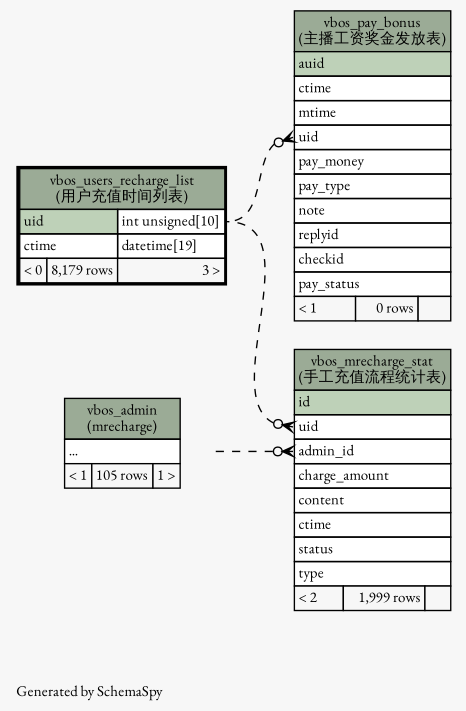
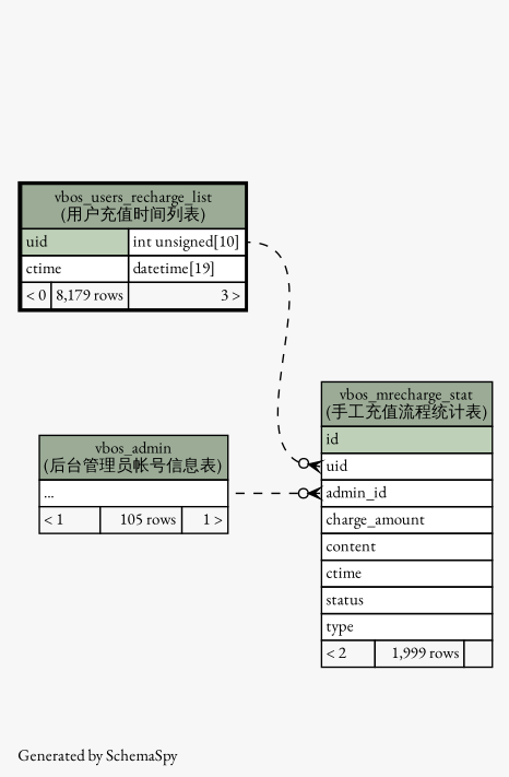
  digraph {
    bgcolor="#f7f7f7"
    fontname="EB Garamond"
    fontsize=11
    label="\nGenerated by SchemaSpy"
    labeljust=l
    nodesep=0.18
    rankdir=RL
    ranksep=0.46
    node [fontname="EB Garamond" fontsize=11 shape=plaintext]
    edge [arrowhead=none arrowsize=0.8 arrowtail=crowodot dir=back fontname="EB Garamond" headport="uid.type:e" style=dashed tailport="uid:w"]
    n1 [label=<     <TABLE BORDER="0" CELLBORDER="1" CELLSPACING="0" BGCOLOR="#ffffff">       <TR><TD COLSPAN="3" BGCOLOR="#9bab96" ALIGN="CENTER">vbos_mrecharge_stat<br/>(手工充值流程统计表)</TD></TR>       <TR><TD PORT="id" COLSPAN="3" BGCOLOR="#bed1b8" ALIGN="LEFT">id</TD></TR>       <TR><TD PORT="uid" COLSPAN="3" ALIGN="LEFT">uid</TD></TR>       <TR><TD PORT="admin_id" COLSPAN="3" ALIGN="LEFT">admin_id</TD></TR>       <TR><TD PORT="charge_amount" COLSPAN="3" ALIGN="LEFT">charge_amount</TD></TR>       <TR><TD PORT="content" COLSPAN="3" ALIGN="LEFT">content</TD></TR>       <TR><TD PORT="ctime" COLSPAN="3" ALIGN="LEFT">ctime</TD></TR>       <TR><TD PORT="status" COLSPAN="3" ALIGN="LEFT">status</TD></TR>       <TR><TD PORT="type" COLSPAN="3" ALIGN="LEFT">type</TD></TR>       <TR><TD ALIGN="LEFT" BGCOLOR="#f7f7f7">&lt; 2</TD><TD ALIGN="RIGHT" BGCOLOR="#f7f7f7">1,999 rows</TD><TD ALIGN="RIGHT" BGCOLOR="#f7f7f7">  </TD></TR>     </TABLE>>]
-   n2 [label=<     <TABLE BORDER="0" CELLBORDER="1" CELLSPACING="0" BGCOLOR="#ffffff">       <TR><TD COLSPAN="3" BGCOLOR="#9bab96" ALIGN="CENTER">vbos_admin<br/>(mrecharge)</TD></TR>       <TR><TD PORT="elipses" COLSPAN="3" ALIGN="LEFT">...</TD></TR>       <TR><TD ALIGN="LEFT" BGCOLOR="#f7f7f7">&lt; 1</TD><TD ALIGN="RIGHT" BGCOLOR="#f7f7f7">105 rows</TD><TD ALIGN="RIGHT" BGCOLOR="#f7f7f7">1 &gt;</TD></TR>     </TABLE>>]
+   n2 [label=<     <TABLE BORDER="0" CELLBORDER="1" CELLSPACING="0" BGCOLOR="#ffffff">       <TR><TD COLSPAN="3" BGCOLOR="#9bab96" ALIGN="CENTER">vbos_admin<br/>(后台管理员帐号信息表)</TD></TR>       <TR><TD PORT="elipses" COLSPAN="3" ALIGN="LEFT">...</TD></TR>       <TR><TD ALIGN="LEFT" BGCOLOR="#f7f7f7">&lt; 1</TD><TD ALIGN="RIGHT" BGCOLOR="#f7f7f7">105 rows</TD><TD ALIGN="RIGHT" BGCOLOR="#f7f7f7">1 &gt;</TD></TR>     </TABLE>>]
    n3 [label=<     <TABLE BORDER="2" CELLBORDER="1" CELLSPACING="0" BGCOLOR="#ffffff">       <TR><TD COLSPAN="3" BGCOLOR="#9bab96" ALIGN="CENTER">vbos_users_recharge_list<br/>(用户充值时间列表)</TD></TR>       <TR><TD PORT="uid" COLSPAN="2" BGCOLOR="#bed1b8" ALIGN="LEFT">uid</TD><TD PORT="uid.type" ALIGN="LEFT">int unsigned[10]</TD></TR>       <TR><TD PORT="ctime" COLSPAN="2" ALIGN="LEFT">ctime</TD><TD PORT="ctime.type" ALIGN="LEFT">datetime[19]</TD></TR>       <TR><TD ALIGN="LEFT" BGCOLOR="#f7f7f7">&lt; 0</TD><TD ALIGN="RIGHT" BGCOLOR="#f7f7f7">8,179 rows</TD><TD ALIGN="RIGHT" BGCOLOR="#f7f7f7">3 &gt;</TD></TR>     </TABLE>>]
-   n4 [label=<     <TABLE BORDER="0" CELLBORDER="1" CELLSPACING="0" BGCOLOR="#ffffff">       <TR><TD COLSPAN="3" BGCOLOR="#9bab96" ALIGN="CENTER">vbos_pay_bonus<br/>(主播工资奖金发放表)</TD></TR>       <TR><TD PORT="auid" COLSPAN="3" BGCOLOR="#bed1b8" ALIGN="LEFT">auid</TD></TR>       <TR><TD PORT="ctime" COLSPAN="3" ALIGN="LEFT">ctime</TD></TR>       <TR><TD PORT="mtime" COLSPAN="3" ALIGN="LEFT">mtime</TD></TR>       <TR><TD PORT="uid" COLSPAN="3" ALIGN="LEFT">uid</TD></TR>       <TR><TD PORT="pay_money" COLSPAN="3" ALIGN="LEFT">pay_money</TD></TR>       <TR><TD PORT="pay_type" COLSPAN="3" ALIGN="LEFT">pay_type</TD></TR>       <TR><TD PORT="note" COLSPAN="3" ALIGN="LEFT">note</TD></TR>       <TR><TD PORT="replyid" COLSPAN="3" ALIGN="LEFT">replyid</TD></TR>       <TR><TD PORT="checkid" COLSPAN="3" ALIGN="LEFT">checkid</TD></TR>       <TR><TD PORT="pay_status" COLSPAN="3" ALIGN="LEFT">pay_status</TD></TR>       <TR><TD ALIGN="LEFT" BGCOLOR="#f7f7f7">&lt; 1</TD><TD ALIGN="RIGHT" BGCOLOR="#f7f7f7">0 rows</TD><TD ALIGN="RIGHT" BGCOLOR="#f7f7f7">  </TD></TR>     </TABLE>>]
    n1 -> n2 [headport="elipses:e" tailport="admin_id:w"]
    n1 -> n3
-   n4 -> n3
  }
